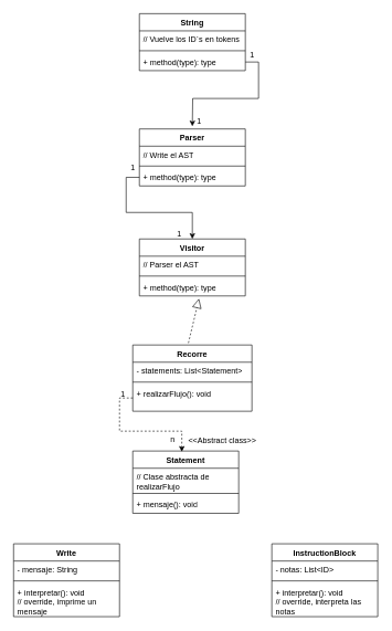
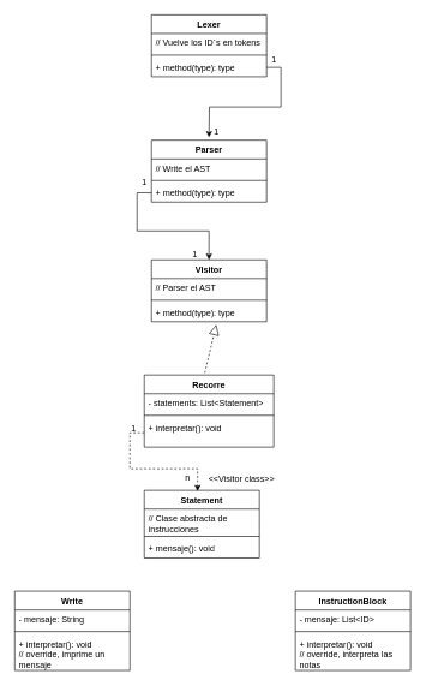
  <mxCell id="0" />
  <mxCell id="1" parent="0" />
- <mxCell id="2" value="String" style="swimlane;fontStyle=1;align=center;verticalAlign=top;childLayout=stackLayout;horizontal=1;startSize=26;horizontalStack=0;resizeParent=1;resizeParentMax=0;resizeLast=0;collapsible=1;marginBottom=0;whiteSpace=wrap;html=1;" vertex="1" parent="1"><mxGeometry x="210" y="20" width="160" height="86" as="geometry" /></mxCell>
+ <mxCell id="2" value="Lexer" style="swimlane;fontStyle=1;align=center;verticalAlign=top;childLayout=stackLayout;horizontal=1;startSize=26;horizontalStack=0;resizeParent=1;resizeParentMax=0;resizeLast=0;collapsible=1;marginBottom=0;whiteSpace=wrap;html=1;" vertex="1" parent="1"><mxGeometry x="210" y="20" width="160" height="86" as="geometry" /></mxCell>
  <mxCell id="3" value="// Vuelve los ID´s en tokens" style="text;strokeColor=none;fillColor=none;align=left;verticalAlign=top;spacingLeft=4;spacingRight=4;overflow=hidden;rotatable=0;points=[[0,0.5],[1,0.5]];portConstraint=eastwest;whiteSpace=wrap;html=1;" vertex="1" parent="2"><mxGeometry y="26" width="160" height="26" as="geometry" /></mxCell>
  <mxCell id="4" value="" style="line;strokeWidth=1;fillColor=none;align=left;verticalAlign=middle;spacingTop=-1;spacingLeft=3;spacingRight=3;rotatable=0;labelPosition=right;points=[];portConstraint=eastwest;strokeColor=inherit;" vertex="1" parent="2"><mxGeometry y="52" width="160" height="8" as="geometry" /></mxCell>
  <mxCell id="5" style="edgeStyle=orthogonalEdgeStyle;rounded=0;orthogonalLoop=1;jettySize=auto;html=1;" edge="1" parent="2" source="6"><mxGeometry relative="1" as="geometry"><mxPoint x="80" y="170" as="targetPoint" /></mxGeometry></mxCell>
  <mxCell id="6" value="+ method(type): type" style="text;strokeColor=none;fillColor=none;align=left;verticalAlign=top;spacingLeft=4;spacingRight=4;overflow=hidden;rotatable=0;points=[[0,0.5],[1,0.5]];portConstraint=eastwest;whiteSpace=wrap;html=1;" vertex="1" parent="2"><mxGeometry y="60" width="160" height="26" as="geometry" /></mxCell>
  <mxCell id="7" value="Recorre" style="swimlane;fontStyle=1;align=center;verticalAlign=top;childLayout=stackLayout;horizontal=1;startSize=26;horizontalStack=0;resizeParent=1;resizeParentMax=0;resizeLast=0;collapsible=1;marginBottom=0;whiteSpace=wrap;html=1;" vertex="1" parent="1"><mxGeometry x="200" y="520" width="180" height="100" as="geometry" /></mxCell>
  <mxCell id="8" value="- statements: List&amp;lt;Statement&amp;gt;" style="text;strokeColor=none;fillColor=none;align=left;verticalAlign=top;spacingLeft=4;spacingRight=4;overflow=hidden;rotatable=0;points=[[0,0.5],[1,0.5]];portConstraint=eastwest;whiteSpace=wrap;html=1;" vertex="1" parent="7"><mxGeometry y="26" width="180" height="26" as="geometry" /></mxCell>
  <mxCell id="9" value="" style="line;strokeWidth=1;fillColor=none;align=left;verticalAlign=middle;spacingTop=-1;spacingLeft=3;spacingRight=3;rotatable=0;labelPosition=right;points=[];portConstraint=eastwest;strokeColor=inherit;" vertex="1" parent="7"><mxGeometry y="52" width="180" height="8" as="geometry" /></mxCell>
- <mxCell id="10" value="+ realizarFlujo(): void&amp;nbsp;" style="text;strokeColor=none;fillColor=none;align=left;verticalAlign=top;spacingLeft=4;spacingRight=4;overflow=hidden;rotatable=0;points=[[0,0.5],[1,0.5]];portConstraint=eastwest;whiteSpace=wrap;html=1;" vertex="1" parent="7"><mxGeometry y="60" width="180" height="40" as="geometry" /></mxCell>
+ <mxCell id="10" value="+ interpretar(): void&amp;nbsp;" style="text;strokeColor=none;fillColor=none;align=left;verticalAlign=top;spacingLeft=4;spacingRight=4;overflow=hidden;rotatable=0;points=[[0,0.5],[1,0.5]];portConstraint=eastwest;whiteSpace=wrap;html=1;" vertex="1" parent="7"><mxGeometry y="60" width="180" height="40" as="geometry" /></mxCell>
  <mxCell id="11" value="Statement" style="swimlane;fontStyle=1;align=center;verticalAlign=top;childLayout=stackLayout;horizontal=1;startSize=26;horizontalStack=0;resizeParent=1;resizeParentMax=0;resizeLast=0;collapsible=1;marginBottom=0;whiteSpace=wrap;html=1;" vertex="1" parent="1"><mxGeometry x="200" y="680" width="160" height="94" as="geometry" /></mxCell>
- <mxCell id="12" value="// Clase abstracta de realizarFlujo" style="text;strokeColor=none;fillColor=none;align=left;verticalAlign=top;spacingLeft=4;spacingRight=4;overflow=hidden;rotatable=0;points=[[0,0.5],[1,0.5]];portConstraint=eastwest;whiteSpace=wrap;html=1;" vertex="1" parent="11"><mxGeometry y="26" width="160" height="34" as="geometry" /></mxCell>
+ <mxCell id="12" value="// Clase abstracta de instrucciones" style="text;strokeColor=none;fillColor=none;align=left;verticalAlign=top;spacingLeft=4;spacingRight=4;overflow=hidden;rotatable=0;points=[[0,0.5],[1,0.5]];portConstraint=eastwest;whiteSpace=wrap;html=1;" vertex="1" parent="11"><mxGeometry y="26" width="160" height="34" as="geometry" /></mxCell>
  <mxCell id="13" value="" style="line;strokeWidth=1;fillColor=none;align=left;verticalAlign=middle;spacingTop=-1;spacingLeft=3;spacingRight=3;rotatable=0;labelPosition=right;points=[];portConstraint=eastwest;strokeColor=inherit;" vertex="1" parent="11"><mxGeometry y="60" width="160" height="8" as="geometry" /></mxCell>
  <mxCell id="14" value="+ mensaje(): void" style="text;strokeColor=none;fillColor=none;align=left;verticalAlign=top;spacingLeft=4;spacingRight=4;overflow=hidden;rotatable=0;points=[[0,0.5],[1,0.5]];portConstraint=eastwest;whiteSpace=wrap;html=1;" vertex="1" parent="11"><mxGeometry y="68" width="160" height="26" as="geometry" /></mxCell>
  <mxCell id="15" value="InstructionBlock" style="swimlane;fontStyle=1;align=center;verticalAlign=top;childLayout=stackLayout;horizontal=1;startSize=26;horizontalStack=0;resizeParent=1;resizeParentMax=0;resizeLast=0;collapsible=1;marginBottom=0;whiteSpace=wrap;html=1;" vertex="1" parent="1"><mxGeometry x="410" y="820" width="160" height="110" as="geometry" /></mxCell>
- <mxCell id="16" value="- notas: List&amp;lt;ID&amp;gt;" style="text;strokeColor=none;fillColor=none;align=left;verticalAlign=top;spacingLeft=4;spacingRight=4;overflow=hidden;rotatable=0;points=[[0,0.5],[1,0.5]];portConstraint=eastwest;whiteSpace=wrap;html=1;" vertex="1" parent="15"><mxGeometry y="26" width="160" height="26" as="geometry" /></mxCell>
+ <mxCell id="16" value="- mensaje: List&amp;lt;ID&amp;gt;" style="text;strokeColor=none;fillColor=none;align=left;verticalAlign=top;spacingLeft=4;spacingRight=4;overflow=hidden;rotatable=0;points=[[0,0.5],[1,0.5]];portConstraint=eastwest;whiteSpace=wrap;html=1;" vertex="1" parent="15"><mxGeometry y="26" width="160" height="26" as="geometry" /></mxCell>
  <mxCell id="17" value="" style="line;strokeWidth=1;fillColor=none;align=left;verticalAlign=middle;spacingTop=-1;spacingLeft=3;spacingRight=3;rotatable=0;labelPosition=right;points=[];portConstraint=eastwest;strokeColor=inherit;" vertex="1" parent="15"><mxGeometry y="52" width="160" height="8" as="geometry" /></mxCell>
  <mxCell id="18" value="+ interpretar(): void&amp;nbsp;&lt;div&gt;// override, interpreta las notas&lt;/div&gt;" style="text;strokeColor=none;fillColor=none;align=left;verticalAlign=top;spacingLeft=4;spacingRight=4;overflow=hidden;rotatable=0;points=[[0,0.5],[1,0.5]];portConstraint=eastwest;whiteSpace=wrap;html=1;" vertex="1" parent="15"><mxGeometry y="60" width="160" height="50" as="geometry" /></mxCell>
  <mxCell id="19" value="Write" style="swimlane;fontStyle=1;align=center;verticalAlign=top;childLayout=stackLayout;horizontal=1;startSize=26;horizontalStack=0;resizeParent=1;resizeParentMax=0;resizeLast=0;collapsible=1;marginBottom=0;whiteSpace=wrap;html=1;" vertex="1" parent="1"><mxGeometry x="20" y="820" width="160" height="110" as="geometry" /></mxCell>
  <mxCell id="20" value="- mensaje: String" style="text;strokeColor=none;fillColor=none;align=left;verticalAlign=top;spacingLeft=4;spacingRight=4;overflow=hidden;rotatable=0;points=[[0,0.5],[1,0.5]];portConstraint=eastwest;whiteSpace=wrap;html=1;" vertex="1" parent="19"><mxGeometry y="26" width="160" height="26" as="geometry" /></mxCell>
  <mxCell id="21" value="" style="line;strokeWidth=1;fillColor=none;align=left;verticalAlign=middle;spacingTop=-1;spacingLeft=3;spacingRight=3;rotatable=0;labelPosition=right;points=[];portConstraint=eastwest;strokeColor=inherit;" vertex="1" parent="19"><mxGeometry y="52" width="160" height="8" as="geometry" /></mxCell>
  <mxCell id="22" value="+ interpretar(): void&amp;nbsp;&lt;div&gt;// override, imprime un mensaje&lt;/div&gt;" style="text;strokeColor=none;fillColor=none;align=left;verticalAlign=top;spacingLeft=4;spacingRight=4;overflow=hidden;rotatable=0;points=[[0,0.5],[1,0.5]];portConstraint=eastwest;whiteSpace=wrap;html=1;" vertex="1" parent="19"><mxGeometry y="60" width="160" height="50" as="geometry" /></mxCell>
- <mxCell id="23" value="&amp;lt;&amp;lt;Abstract class&amp;gt;&amp;gt;" style="text;html=1;align=center;verticalAlign=middle;resizable=0;points=[];autosize=1;strokeColor=none;fillColor=none;" vertex="1" parent="1"><mxGeometry x="270" y="650" width="130" height="30" as="geometry" /></mxCell>
+ <mxCell id="23" value="&amp;lt;&amp;lt;Visitor class&amp;gt;&amp;gt;" style="text;html=1;align=center;verticalAlign=middle;resizable=0;points=[];autosize=1;strokeColor=none;fillColor=none;" vertex="1" parent="1"><mxGeometry x="270" y="650" width="130" height="30" as="geometry" /></mxCell>
  <mxCell id="24" style="edgeStyle=orthogonalEdgeStyle;rounded=0;orthogonalLoop=1;jettySize=auto;html=1;entryX=0.463;entryY=0.012;entryDx=0;entryDy=0;entryPerimeter=0;dashed=1;" edge="1" parent="1" source="10" target="11"><mxGeometry relative="1" as="geometry" /></mxCell>
  <mxCell id="25" value="1" style="text;html=1;align=center;verticalAlign=middle;resizable=0;points=[];autosize=1;strokeColor=none;fillColor=none;" vertex="1" parent="1"><mxGeometry x="170" y="580" width="30" height="30" as="geometry" /></mxCell>
  <mxCell id="26" value="n" style="text;html=1;align=center;verticalAlign=middle;resizable=0;points=[];autosize=1;strokeColor=none;fillColor=none;" vertex="1" parent="1"><mxGeometry x="245" y="648" width="30" height="30" as="geometry" /></mxCell>
  <mxCell id="27" value="Parser" style="swimlane;fontStyle=1;align=center;verticalAlign=top;childLayout=stackLayout;horizontal=1;startSize=26;horizontalStack=0;resizeParent=1;resizeParentMax=0;resizeLast=0;collapsible=1;marginBottom=0;whiteSpace=wrap;html=1;" vertex="1" parent="1"><mxGeometry x="210" y="194" width="160" height="86" as="geometry" /></mxCell>
  <mxCell id="28" value="// Write el AST" style="text;strokeColor=none;fillColor=none;align=left;verticalAlign=top;spacingLeft=4;spacingRight=4;overflow=hidden;rotatable=0;points=[[0,0.5],[1,0.5]];portConstraint=eastwest;whiteSpace=wrap;html=1;" vertex="1" parent="27"><mxGeometry y="26" width="160" height="26" as="geometry" /></mxCell>
  <mxCell id="29" value="" style="line;strokeWidth=1;fillColor=none;align=left;verticalAlign=middle;spacingTop=-1;spacingLeft=3;spacingRight=3;rotatable=0;labelPosition=right;points=[];portConstraint=eastwest;strokeColor=inherit;" vertex="1" parent="27"><mxGeometry y="52" width="160" height="8" as="geometry" /></mxCell>
  <mxCell id="30" value="+ method(type): type" style="text;strokeColor=none;fillColor=none;align=left;verticalAlign=top;spacingLeft=4;spacingRight=4;overflow=hidden;rotatable=0;points=[[0,0.5],[1,0.5]];portConstraint=eastwest;whiteSpace=wrap;html=1;" vertex="1" parent="27"><mxGeometry y="60" width="160" height="26" as="geometry" /></mxCell>
  <mxCell id="31" value="Visitor" style="swimlane;fontStyle=1;align=center;verticalAlign=top;childLayout=stackLayout;horizontal=1;startSize=26;horizontalStack=0;resizeParent=1;resizeParentMax=0;resizeLast=0;collapsible=1;marginBottom=0;whiteSpace=wrap;html=1;" vertex="1" parent="1"><mxGeometry x="210" y="360" width="160" height="86" as="geometry" /></mxCell>
  <mxCell id="32" value="// Parser el AST" style="text;strokeColor=none;fillColor=none;align=left;verticalAlign=top;spacingLeft=4;spacingRight=4;overflow=hidden;rotatable=0;points=[[0,0.5],[1,0.5]];portConstraint=eastwest;whiteSpace=wrap;html=1;" vertex="1" parent="31"><mxGeometry y="26" width="160" height="26" as="geometry" /></mxCell>
  <mxCell id="33" value="" style="line;strokeWidth=1;fillColor=none;align=left;verticalAlign=middle;spacingTop=-1;spacingLeft=3;spacingRight=3;rotatable=0;labelPosition=right;points=[];portConstraint=eastwest;strokeColor=inherit;" vertex="1" parent="31"><mxGeometry y="52" width="160" height="8" as="geometry" /></mxCell>
  <mxCell id="34" value="+ method(type): type" style="text;strokeColor=none;fillColor=none;align=left;verticalAlign=top;spacingLeft=4;spacingRight=4;overflow=hidden;rotatable=0;points=[[0,0.5],[1,0.5]];portConstraint=eastwest;whiteSpace=wrap;html=1;" vertex="1" parent="31"><mxGeometry y="60" width="160" height="26" as="geometry" /></mxCell>
  <mxCell id="35" value="1" style="text;html=1;align=center;verticalAlign=middle;resizable=0;points=[];autosize=1;strokeColor=none;fillColor=none;" vertex="1" parent="1"><mxGeometry x="365" y="68" width="30" height="30" as="geometry" /></mxCell>
  <mxCell id="36" value="1" style="text;html=1;align=center;verticalAlign=middle;resizable=0;points=[];autosize=1;strokeColor=none;fillColor=none;" vertex="1" parent="1"><mxGeometry x="285" y="168" width="30" height="30" as="geometry" /></mxCell>
  <mxCell id="37" style="edgeStyle=orthogonalEdgeStyle;rounded=0;orthogonalLoop=1;jettySize=auto;html=1;" edge="1" parent="1" source="30" target="31"><mxGeometry relative="1" as="geometry" /></mxCell>
  <mxCell id="38" value="1" style="text;html=1;align=center;verticalAlign=middle;resizable=0;points=[];autosize=1;strokeColor=none;fillColor=none;" vertex="1" parent="1"><mxGeometry x="185" y="238" width="30" height="30" as="geometry" /></mxCell>
  <mxCell id="39" value="1" style="text;html=1;align=center;verticalAlign=middle;resizable=0;points=[];autosize=1;strokeColor=none;fillColor=none;" vertex="1" parent="1"><mxGeometry x="255" y="338" width="30" height="30" as="geometry" /></mxCell>
  <mxCell id="40" value="" style="endArrow=block;dashed=1;endFill=0;endSize=12;html=1;rounded=0;entryX=0.563;entryY=1.154;entryDx=0;entryDy=0;entryPerimeter=0;exitX=0.467;exitY=-0.03;exitDx=0;exitDy=0;exitPerimeter=0;" edge="1" parent="1" source="7" target="34"><mxGeometry width="160" relative="1" as="geometry"><mxPoint x="280" y="480" as="sourcePoint" /><mxPoint x="440" y="480" as="targetPoint" /></mxGeometry></mxCell>
